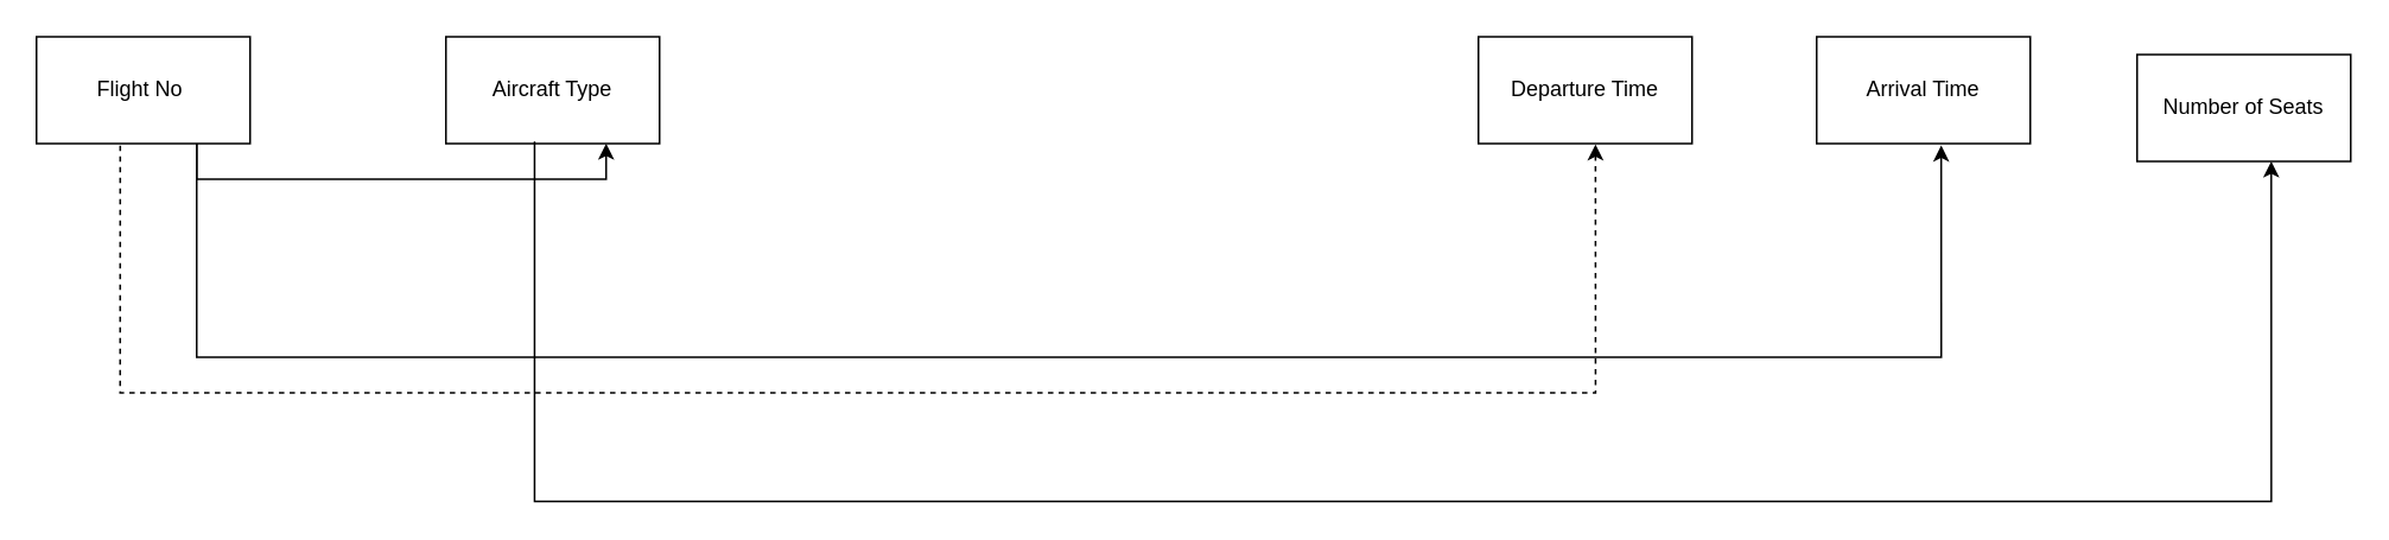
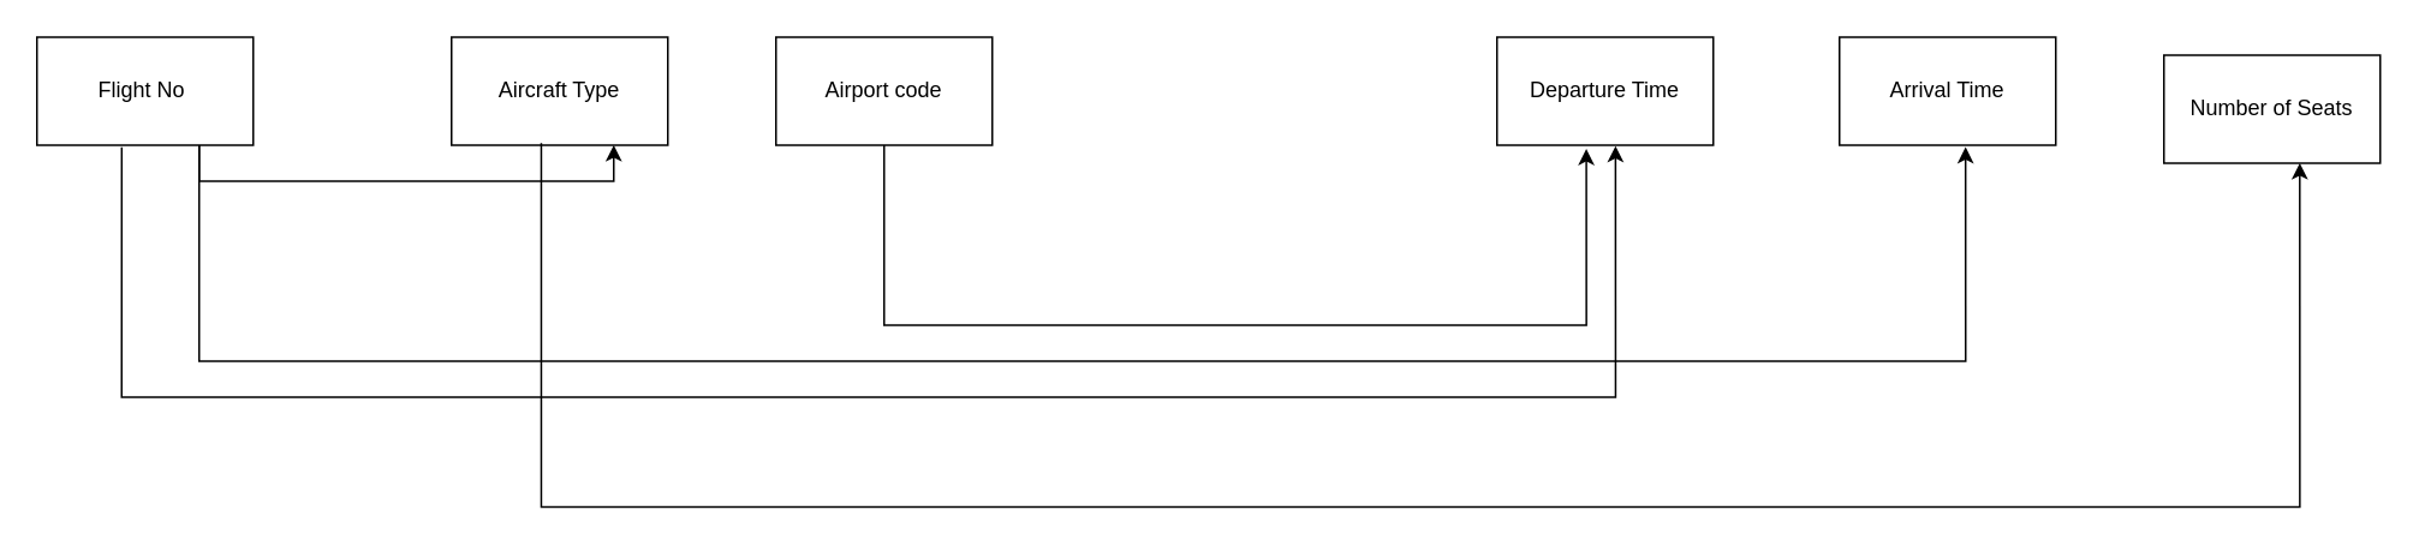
  <mxCell id="0" />
  <mxCell id="1" parent="0" />
- <mxCell id="2" style="edgeStyle=orthogonalEdgeStyle;rounded=0;orthogonalLoop=1;jettySize=auto;html=1;exitX=0.392;exitY=1.02;exitDx=0;exitDy=0;exitPerimeter=0;entryX=0.548;entryY=1.007;entryDx=0;entryDy=0;entryPerimeter=0;dashed=1;" edge="1" parent="1" source="4" target="7"><mxGeometry relative="1" as="geometry"><mxPoint x="140" y="240" as="sourcePoint" /><mxPoint x="830" y="240" as="targetPoint" /><Array as="points"><mxPoint x="67" y="220" /><mxPoint x="896" y="220" /></Array></mxGeometry></mxCell>
+ <mxCell id="2" style="edgeStyle=orthogonalEdgeStyle;rounded=0;orthogonalLoop=1;jettySize=auto;html=1;exitX=0.392;exitY=1.02;exitDx=0;exitDy=0;exitPerimeter=0;entryX=0.548;entryY=1.007;entryDx=0;entryDy=0;entryPerimeter=0;" edge="1" parent="1" source="4" target="7"><mxGeometry relative="1" as="geometry"><mxPoint x="140" y="240" as="sourcePoint" /><mxPoint x="830" y="240" as="targetPoint" /><Array as="points"><mxPoint x="67" y="220" /><mxPoint x="896" y="220" /></Array></mxGeometry></mxCell>
  <mxCell id="3" style="edgeStyle=orthogonalEdgeStyle;rounded=0;orthogonalLoop=1;jettySize=auto;html=1;exitX=0.75;exitY=1;exitDx=0;exitDy=0;entryX=0.75;entryY=1;entryDx=0;entryDy=0;" edge="1" parent="1" source="4" target="5"><mxGeometry relative="1" as="geometry" /></mxCell>
  <mxCell id="4" value="Flight No&amp;nbsp;" style="rounded=0;whiteSpace=wrap;html=1;" vertex="1" parent="1"><mxGeometry x="20" y="20" width="120" height="60" as="geometry" /></mxCell>
  <mxCell id="5" value="Aircraft Type" style="rounded=0;whiteSpace=wrap;html=1;" vertex="1" parent="1"><mxGeometry x="250" y="20" width="120" height="60" as="geometry" /></mxCell>
+ <mxCell id="6" value="Airport code" style="rounded=0;whiteSpace=wrap;html=1;" vertex="1" parent="1"><mxGeometry x="430" y="20" width="120" height="60" as="geometry" /></mxCell>
  <mxCell id="7" value="Departure Time" style="rounded=0;whiteSpace=wrap;html=1;" vertex="1" parent="1"><mxGeometry x="830" y="20" width="120" height="60" as="geometry" /></mxCell>
  <mxCell id="8" value="Arrival Time" style="rounded=0;whiteSpace=wrap;html=1;" vertex="1" parent="1"><mxGeometry x="1020" y="20" width="120" height="60" as="geometry" /></mxCell>
  <mxCell id="9" value="Number of Seats" style="rounded=0;whiteSpace=wrap;html=1;" vertex="1" parent="1"><mxGeometry x="1200" y="30" width="120" height="60" as="geometry" /></mxCell>
  <mxCell id="10" style="edgeStyle=orthogonalEdgeStyle;rounded=0;orthogonalLoop=1;jettySize=auto;html=1;entryX=0.545;entryY=0.98;entryDx=0;entryDy=0;entryPerimeter=0;exitX=0.415;exitY=0.98;exitDx=0;exitDy=0;exitPerimeter=0;" edge="1" parent="1" source="5"><mxGeometry relative="1" as="geometry"><mxPoint x="500" y="91.2" as="sourcePoint" /><mxPoint x="1275.36" y="90" as="targetPoint" /><Array as="points"><mxPoint x="300" y="281" /><mxPoint x="1275" y="281" /></Array></mxGeometry></mxCell>
  <mxCell id="11" style="edgeStyle=orthogonalEdgeStyle;rounded=0;orthogonalLoop=1;jettySize=auto;html=1;exitX=0.75;exitY=1;exitDx=0;exitDy=0;entryX=0.583;entryY=1.017;entryDx=0;entryDy=0;entryPerimeter=0;" edge="1" parent="1" source="4" target="8"><mxGeometry relative="1" as="geometry"><Array as="points"><mxPoint x="110" y="200" /><mxPoint x="1090" y="200" /></Array></mxGeometry></mxCell>
+ <mxCell id="12" style="edgeStyle=orthogonalEdgeStyle;rounded=0;orthogonalLoop=1;jettySize=auto;html=1;exitX=0.5;exitY=1;exitDx=0;exitDy=0;entryX=0.413;entryY=1.034;entryDx=0;entryDy=0;entryPerimeter=0;" edge="1" parent="1" source="6" target="7"><mxGeometry relative="1" as="geometry"><Array as="points"><mxPoint x="490" y="180" /><mxPoint x="880" y="180" /></Array></mxGeometry></mxCell>
